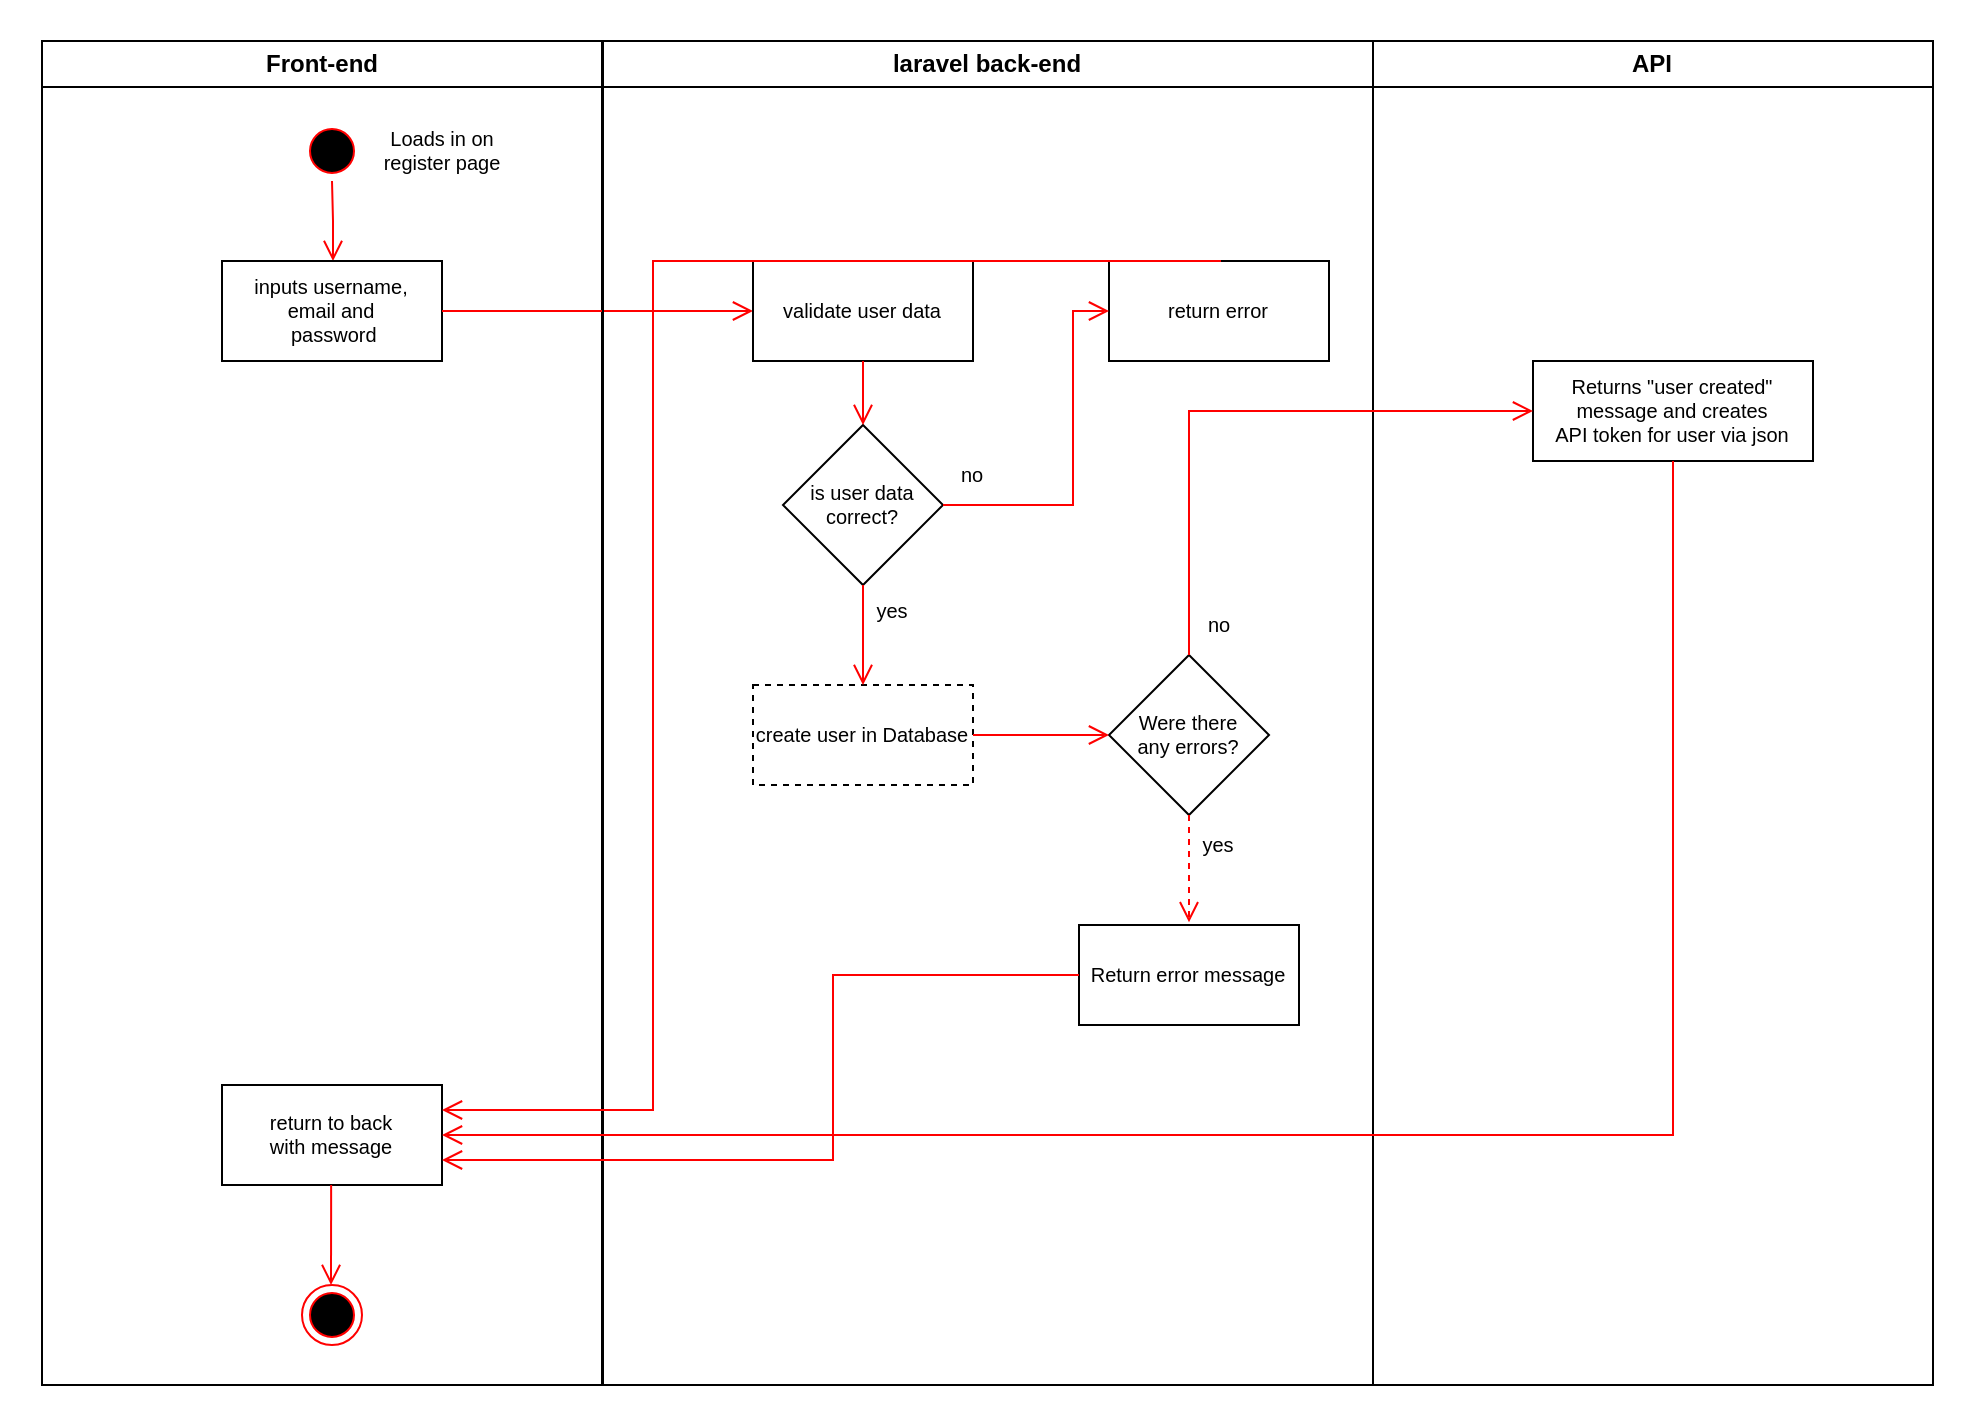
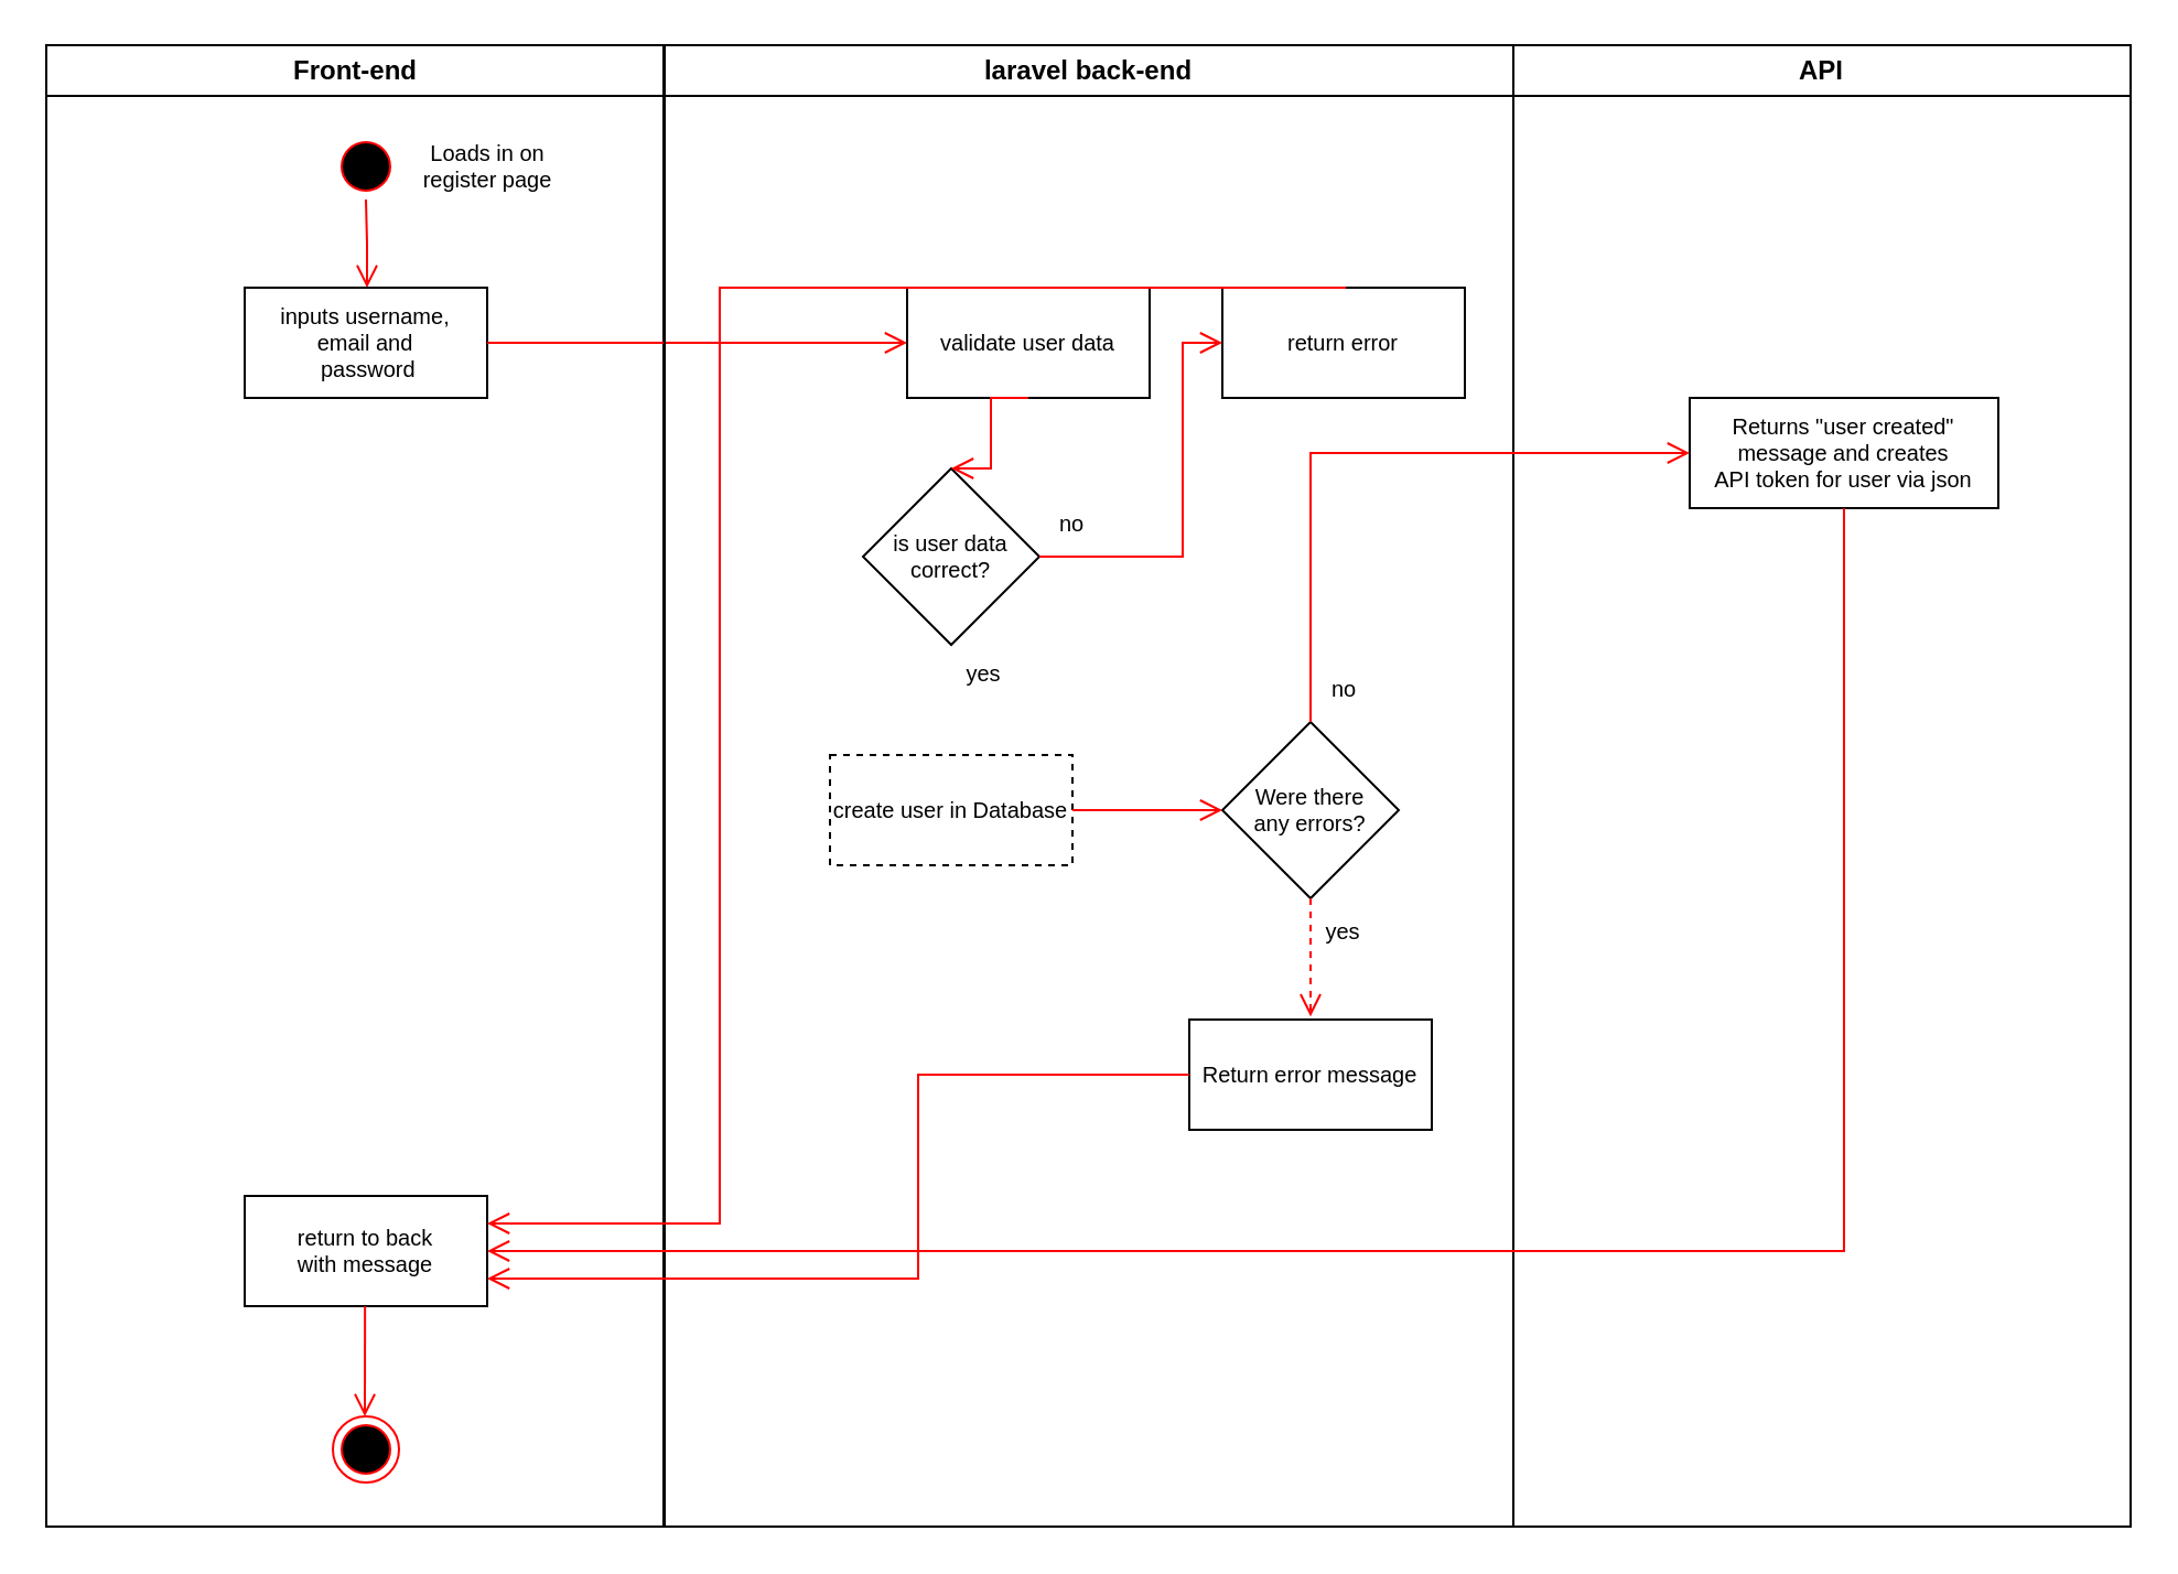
  <mxCell id="0" />
  <mxCell id="1" parent="0" />
  <mxCell id="2" value="Front-end" style="swimlane;whiteSpace=wrap;startSize=23;" parent="1" vertex="1"><mxGeometry x="20.5" y="20" width="280" height="672" as="geometry" /></mxCell>
  <mxCell id="3" value="" style="ellipse;shape=startState;fillColor=#000000;strokeColor=#ff0000;" parent="2" vertex="1"><mxGeometry x="130" y="40" width="30" height="30" as="geometry" /></mxCell>
  <mxCell id="4" value="" style="edgeStyle=elbowEdgeStyle;elbow=horizontal;verticalAlign=bottom;endArrow=open;endSize=8;strokeColor=#FF0000;endFill=1;rounded=0" parent="2" source="3" target="5" edge="1"><mxGeometry x="100" y="40" as="geometry"><mxPoint x="115" y="110" as="targetPoint" /></mxGeometry></mxCell>
  <mxCell id="5" value="inputs username, &#10;email and&#10; password" style="fontSize=10;" parent="2" vertex="1"><mxGeometry x="90" y="110" width="110" height="50" as="geometry" /></mxCell>
  <mxCell id="6" value="Loads in on register page" style="text;html=1;strokeColor=none;fillColor=none;align=center;verticalAlign=middle;whiteSpace=wrap;rounded=0;fontSize=10;" vertex="1" parent="2"><mxGeometry x="160" y="40" width="80" height="30" as="geometry" /></mxCell>
  <mxCell id="7" value="return to back &#10;with message" style="fontSize=10;" vertex="1" parent="2"><mxGeometry x="90" y="522" width="110" height="50" as="geometry" /></mxCell>
  <mxCell id="8" value="" style="ellipse;html=1;shape=endState;fillColor=#000000;strokeColor=#ff0000;fontSize=10;" vertex="1" parent="2"><mxGeometry x="130" y="622" width="30" height="30" as="geometry" /></mxCell>
  <mxCell id="9" value="" style="edgeStyle=elbowEdgeStyle;elbow=horizontal;verticalAlign=bottom;endArrow=open;endSize=8;strokeColor=#FF0000;endFill=1;rounded=0;entryX=0.5;entryY=0;entryDx=0;entryDy=0;" edge="1" parent="2" target="8"><mxGeometry x="-64.92" y="414" as="geometry"><mxPoint x="144.58" y="612" as="targetPoint" /><mxPoint x="144.58" y="572" as="sourcePoint" /></mxGeometry></mxCell>
  <mxCell id="10" value="API" style="swimlane;whiteSpace=wrap" parent="1" vertex="1"><mxGeometry x="686" y="20" width="280" height="672" as="geometry" /></mxCell>
  <mxCell id="11" value="Returns &quot;user created&quot; &#10;message and creates &#10;API token for user" style="fontSize=10;" vertex="1" parent="10"><mxGeometry x="80" y="160" width="110" height="50" as="geometry" /></mxCell>
  <mxCell id="12" value="Returns &quot;user created&quot; &#10;message and creates &#10;API token for user via json" style="fontSize=10;" vertex="1" parent="10"><mxGeometry x="80" y="160" width="140" height="50" as="geometry" /></mxCell>
  <mxCell id="13" value="" style="edgeStyle=elbowEdgeStyle;elbow=horizontal;verticalAlign=bottom;endArrow=open;endSize=8;strokeColor=#FF0000;endFill=1;rounded=0;entryX=0;entryY=0.5;entryDx=0;entryDy=0;exitX=1;exitY=0.5;exitDx=0;exitDy=0;" edge="1" parent="1" source="5" target="14"><mxGeometry x="110" y="50" as="geometry"><mxPoint x="176" y="140" as="targetPoint" /><mxPoint x="175.5" y="100" as="sourcePoint" /></mxGeometry></mxCell>
- <mxCell id="14" value="validate user data" style="fontSize=10;" vertex="1" parent="1"><mxGeometry x="376" y="130" width="110" height="50" as="geometry" /></mxCell>
+ <mxCell id="14" value="validate user data" style="fontSize=10;" vertex="1" parent="1"><mxGeometry x="411" y="130" width="110" height="50" as="geometry" /></mxCell>
  <mxCell id="15" value="laravel back-end" style="swimlane;whiteSpace=wrap" vertex="1" parent="1"><mxGeometry x="301" y="20" width="385" height="672" as="geometry" /></mxCell>
  <mxCell id="16" value="is user data correct?" style="rhombus;whiteSpace=wrap;html=1;fontSize=10;" vertex="1" parent="15"><mxGeometry x="90" y="192" width="80" height="80" as="geometry" /></mxCell>
  <mxCell id="17" value="no" style="text;html=1;strokeColor=none;fillColor=none;align=center;verticalAlign=middle;whiteSpace=wrap;rounded=0;fontSize=10;" vertex="1" parent="15"><mxGeometry x="155" y="202" width="60" height="30" as="geometry" /></mxCell>
  <mxCell id="18" value="yes" style="text;html=1;strokeColor=none;fillColor=none;align=center;verticalAlign=middle;whiteSpace=wrap;rounded=0;fontSize=10;" vertex="1" parent="15"><mxGeometry x="115" y="270" width="60" height="30" as="geometry" /></mxCell>
  <mxCell id="19" value="return error" style="fontSize=10;" vertex="1" parent="15"><mxGeometry x="253" y="110" width="110" height="50" as="geometry" /></mxCell>
  <mxCell id="20" value="" style="edgeStyle=elbowEdgeStyle;elbow=horizontal;verticalAlign=bottom;endArrow=open;endSize=8;strokeColor=#FF0000;endFill=1;rounded=0;exitX=1;exitY=0.5;exitDx=0;exitDy=0;entryX=0;entryY=0.5;entryDx=0;entryDy=0;" edge="1" parent="15" source="16" target="19"><mxGeometry x="-315" y="-58" as="geometry"><mxPoint x="255" y="132" as="targetPoint" /><mxPoint x="140" y="170" as="sourcePoint" /><Array as="points"><mxPoint x="235" y="112" /></Array></mxGeometry></mxCell>
  <mxCell id="21" value="create user in Database" style="fontSize=10;dashed=1;" vertex="1" parent="15"><mxGeometry x="75" y="322" width="110" height="50" as="geometry" /></mxCell>
- <mxCell id="22" value="" style="edgeStyle=elbowEdgeStyle;elbow=horizontal;verticalAlign=bottom;endArrow=open;endSize=8;strokeColor=#FF0000;endFill=1;rounded=0;entryX=0.5;entryY=0;entryDx=0;entryDy=0;exitX=0.5;exitY=1;exitDx=0;exitDy=0;" edge="1" parent="15" source="16" target="21"><mxGeometry x="-325" y="76" as="geometry"><mxPoint x="130" y="336" as="targetPoint" /><mxPoint x="130" y="304" as="sourcePoint" /></mxGeometry></mxCell>
  <mxCell id="23" value="Were there &lt;br&gt;any errors?" style="rhombus;whiteSpace=wrap;html=1;fontSize=10;" vertex="1" parent="15"><mxGeometry x="253" y="307" width="80" height="80" as="geometry" /></mxCell>
  <mxCell id="24" value="" style="edgeStyle=elbowEdgeStyle;elbow=horizontal;verticalAlign=bottom;endArrow=open;endSize=8;strokeColor=#FF0000;endFill=1;rounded=0;entryX=0;entryY=0.5;entryDx=0;entryDy=0;exitX=1;exitY=0.5;exitDx=0;exitDy=0;" edge="1" parent="15" source="21" target="23"><mxGeometry x="-429.5" y="139" as="geometry"><mxPoint x="-19.5" y="352" as="targetPoint" /><mxPoint x="-175" y="352" as="sourcePoint" /></mxGeometry></mxCell>
  <mxCell id="25" value="" style="edgeStyle=elbowEdgeStyle;elbow=horizontal;verticalAlign=bottom;endArrow=open;endSize=8;strokeColor=#FF0000;endFill=1;rounded=0;entryX=0.503;entryY=-0.028;entryDx=0;entryDy=0;exitX=0.5;exitY=1;exitDx=0;exitDy=0;entryPerimeter=0;dashed=1;" edge="1" parent="15" source="23" target="26"><mxGeometry x="-607.5" y="63" as="geometry"><mxPoint x="292.5" y="437" as="targetPoint" /><mxPoint x="292.5" y="387" as="sourcePoint" /></mxGeometry></mxCell>
  <mxCell id="26" value="Return error message" style="fontSize=10;" vertex="1" parent="15"><mxGeometry x="238" y="442" width="110" height="50" as="geometry" /></mxCell>
  <mxCell id="27" value="yes" style="text;html=1;strokeColor=none;fillColor=none;align=center;verticalAlign=middle;whiteSpace=wrap;rounded=0;fontSize=10;" vertex="1" parent="15"><mxGeometry x="278" y="387" width="60" height="30" as="geometry" /></mxCell>
  <mxCell id="28" value="no" style="text;html=1;align=center;verticalAlign=middle;resizable=0;points=[];autosize=1;strokeColor=none;fillColor=none;fontSize=10;" vertex="1" parent="15"><mxGeometry x="293" y="277" width="30" height="30" as="geometry" /></mxCell>
  <mxCell id="29" value="" style="edgeStyle=elbowEdgeStyle;elbow=horizontal;verticalAlign=bottom;endArrow=open;endSize=8;strokeColor=#FF0000;endFill=1;rounded=0;entryX=0.5;entryY=0;entryDx=0;entryDy=0;exitX=0.5;exitY=1;exitDx=0;exitDy=0;" edge="1" parent="1" source="14" target="16"><mxGeometry x="120" y="60" as="geometry"><mxPoint x="386" y="165" as="targetPoint" /><mxPoint x="230.5" y="165" as="sourcePoint" /></mxGeometry></mxCell>
  <mxCell id="30" value="" style="edgeStyle=elbowEdgeStyle;elbow=horizontal;verticalAlign=bottom;endArrow=open;endSize=8;strokeColor=#FF0000;endFill=1;rounded=0;entryX=0;entryY=0.5;entryDx=0;entryDy=0;exitX=0.5;exitY=0;exitDx=0;exitDy=0;" edge="1" parent="1" source="23" target="11"><mxGeometry x="-281.5" y="138.5" as="geometry"><mxPoint x="702" y="366.5" as="targetPoint" /><mxPoint x="634" y="366.5" as="sourcePoint" /><Array as="points"><mxPoint x="594" y="272" /></Array></mxGeometry></mxCell>
  <mxCell id="31" value="" style="edgeStyle=elbowEdgeStyle;elbow=horizontal;verticalAlign=bottom;endArrow=open;endSize=8;strokeColor=#FF0000;endFill=1;rounded=0;entryX=1;entryY=0.5;entryDx=0;entryDy=0;exitX=0.5;exitY=1;exitDx=0;exitDy=0;" edge="1" parent="1" source="12" target="7"><mxGeometry x="-109.5" y="228.5" as="geometry"><mxPoint x="938" y="295" as="targetPoint" /><mxPoint x="766" y="417" as="sourcePoint" /><Array as="points"><mxPoint x="836" y="472" /><mxPoint x="866" y="442" /><mxPoint x="766" y="362" /></Array></mxGeometry></mxCell>
  <mxCell id="32" value="" style="edgeStyle=elbowEdgeStyle;elbow=horizontal;verticalAlign=bottom;endArrow=open;endSize=8;strokeColor=#FF0000;endFill=1;rounded=0;exitX=0;exitY=0.5;exitDx=0;exitDy=0;entryX=1;entryY=0.75;entryDx=0;entryDy=0;" edge="1" parent="1" source="26" target="7"><mxGeometry x="-99.5" y="238.5" as="geometry"><mxPoint x="166" y="532" as="targetPoint" /><mxPoint x="846" y="240" as="sourcePoint" /><Array as="points"><mxPoint x="416" y="580" /><mxPoint x="539" y="682" /><mxPoint x="166" y="512" /></Array></mxGeometry></mxCell>
  <mxCell id="33" value="" style="edgeStyle=elbowEdgeStyle;elbow=horizontal;verticalAlign=bottom;endArrow=open;endSize=8;strokeColor=#FF0000;endFill=1;rounded=0;exitX=0.5;exitY=0;exitDx=0;exitDy=0;entryX=1;entryY=0.25;entryDx=0;entryDy=0;" edge="1" parent="1" target="7"><mxGeometry x="491.5" y="22" as="geometry"><mxPoint x="116" y="462" as="targetPoint" /><mxPoint x="610" y="130" as="sourcePoint" /><Array as="points"><mxPoint x="326" y="52" /><mxPoint x="336" y="132" /><mxPoint x="367" y="52" /><mxPoint x="57" y="202" /><mxPoint x="610" y="62" /><mxPoint x="610" y="62" /><mxPoint x="610" y="112" /></Array></mxGeometry></mxCell>
